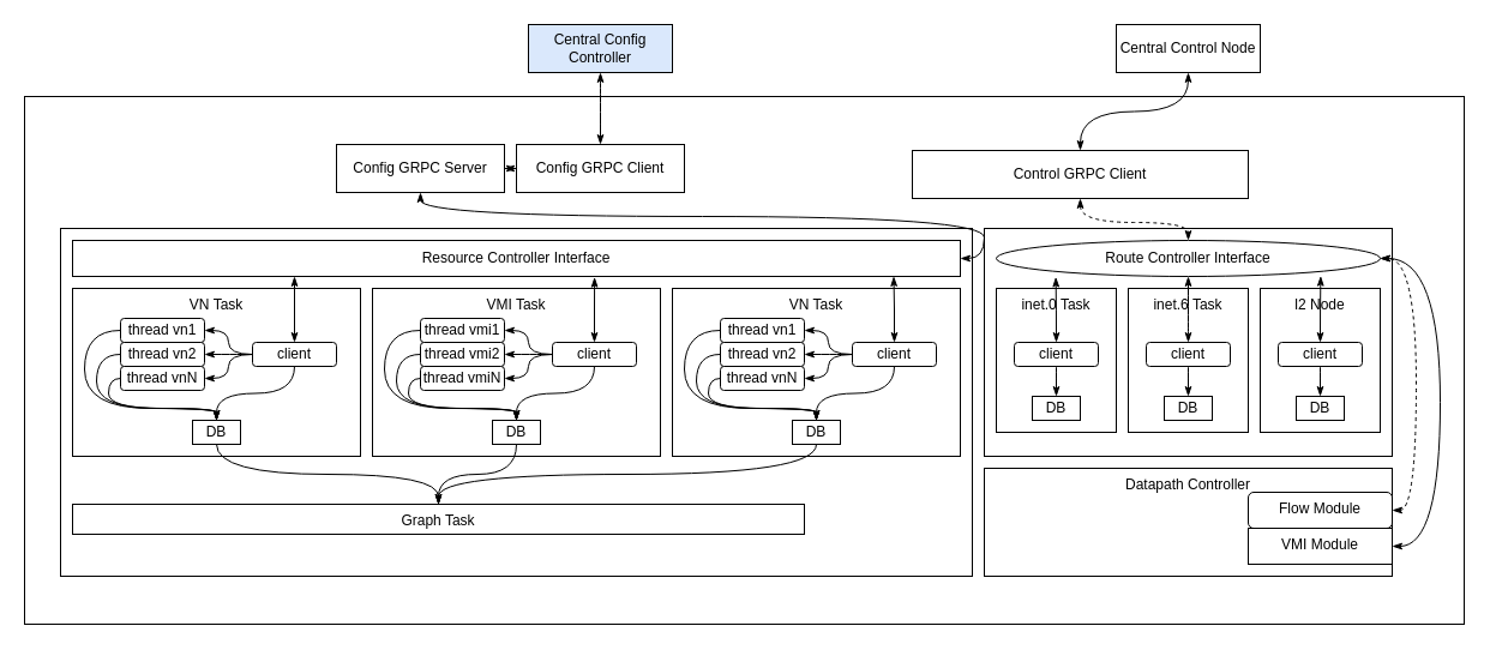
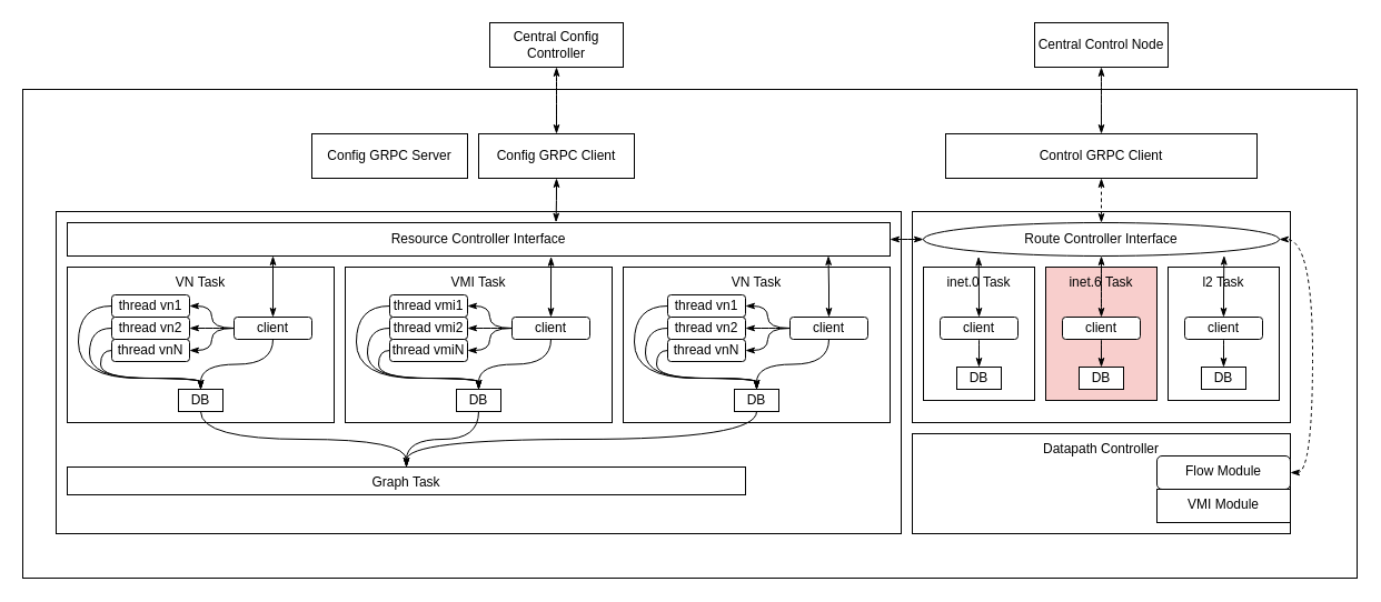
  <mxCell id="0" />
  <mxCell id="1" parent="0" />
  <mxCell id="2" value="" style="rounded=0;whiteSpace=wrap;html=1;" parent="1" vertex="1"><mxGeometry x="20" y="80" width="1200" height="440" as="geometry" /></mxCell>
  <mxCell id="3" value="Datapath Controller" style="rounded=0;whiteSpace=wrap;html=1;verticalAlign=top;" parent="1" vertex="1"><mxGeometry x="820" y="390" width="340" height="90" as="geometry" /></mxCell>
  <mxCell id="4" value="" style="rounded=0;whiteSpace=wrap;html=1;verticalAlign=top;" parent="1" vertex="1"><mxGeometry x="820" y="190" width="340" height="190" as="geometry" /></mxCell>
  <mxCell id="5" value="" style="rounded=0;whiteSpace=wrap;html=1;verticalAlign=top;" parent="1" vertex="1"><mxGeometry x="50" y="190" width="760" height="290" as="geometry" /></mxCell>
  <mxCell id="6" style="edgeStyle=orthogonalEdgeStyle;curved=1;rounded=0;orthogonalLoop=1;jettySize=auto;html=1;entryX=0.5;entryY=0;entryDx=0;entryDy=0;startArrow=classicThin;startFill=1;endArrow=classicThin;endFill=1;" parent="1" source="7" target="12" edge="1"><mxGeometry relative="1" as="geometry" /></mxCell>
- <mxCell id="7" value="Central Config Controller" style="rounded=0;whiteSpace=wrap;html=1;fillColor=#dae8fc;" parent="1" vertex="1"><mxGeometry x="440" y="20" width="120" height="40" as="geometry" /></mxCell>
+ <mxCell id="7" value="Central Config Controller" style="rounded=0;whiteSpace=wrap;html=1;" parent="1" vertex="1"><mxGeometry x="440" y="20" width="120" height="40" as="geometry" /></mxCell>
  <mxCell id="8" value="VN&amp;nbsp;Task" style="rounded=0;whiteSpace=wrap;html=1;verticalAlign=top;" parent="1" vertex="1"><mxGeometry x="60" y="240" width="240" height="140" as="geometry" /></mxCell>
  <mxCell id="9" style="edgeStyle=orthogonalEdgeStyle;curved=1;rounded=0;orthogonalLoop=1;jettySize=auto;html=1;startArrow=none;startFill=0;endArrow=classicThin;endFill=1;" parent="1" source="10" target="25" edge="1"><mxGeometry relative="1" as="geometry" /></mxCell>
  <mxCell id="10" value="DB" style="rounded=0;whiteSpace=wrap;html=1;" parent="1" vertex="1"><mxGeometry x="160" y="350" width="40" height="20" as="geometry" /></mxCell>
- <mxCell id="11" style="edgeStyle=orthogonalEdgeStyle;curved=1;rounded=0;orthogonalLoop=1;jettySize=auto;html=1;startArrow=classicThin;startFill=1;endArrow=classicThin;endFill=1;" parent="1" source="12" target="76" edge="1"><mxGeometry relative="1" as="geometry" /></mxCell>
+ <mxCell id="11" style="edgeStyle=orthogonalEdgeStyle;curved=1;rounded=0;orthogonalLoop=1;jettySize=auto;html=1;entryX=0.594;entryY=-0.011;entryDx=0;entryDy=0;entryPerimeter=0;startArrow=classicThin;startFill=1;endArrow=classicThin;endFill=1;" parent="1" source="12" target="70" edge="1"><mxGeometry relative="1" as="geometry" /></mxCell>
  <mxCell id="12" value="Config GRPC Client" style="rounded=0;whiteSpace=wrap;html=1;" parent="1" vertex="1"><mxGeometry x="430" y="120" width="140" height="40" as="geometry" /></mxCell>
  <mxCell id="13" style="edgeStyle=orthogonalEdgeStyle;curved=1;rounded=0;orthogonalLoop=1;jettySize=auto;html=1;exitX=0;exitY=0.5;exitDx=0;exitDy=0;entryX=0.5;entryY=0;entryDx=0;entryDy=0;startArrow=none;startFill=0;endArrow=classicThin;endFill=1;" parent="1" source="14" target="10" edge="1"><mxGeometry relative="1" as="geometry"><Array as="points"><mxPoint x="70" y="275" /><mxPoint x="70" y="340" /><mxPoint x="180" y="340" /></Array></mxGeometry></mxCell>
  <mxCell id="14" value="thread vn1" style="rounded=1;whiteSpace=wrap;html=1;" parent="1" vertex="1"><mxGeometry x="100" y="265" width="70" height="20" as="geometry" /></mxCell>
  <mxCell id="15" style="edgeStyle=orthogonalEdgeStyle;curved=1;rounded=0;orthogonalLoop=1;jettySize=auto;html=1;exitX=0;exitY=0.5;exitDx=0;exitDy=0;entryX=0.5;entryY=0;entryDx=0;entryDy=0;startArrow=none;startFill=0;endArrow=classicThin;endFill=1;" parent="1" source="16" target="10" edge="1"><mxGeometry relative="1" as="geometry"><Array as="points"><mxPoint x="80" y="295" /><mxPoint x="80" y="340" /><mxPoint x="180" y="340" /></Array></mxGeometry></mxCell>
  <mxCell id="16" value="thread vn2" style="rounded=1;whiteSpace=wrap;html=1;" parent="1" vertex="1"><mxGeometry x="100" y="285" width="70" height="20" as="geometry" /></mxCell>
  <mxCell id="17" style="edgeStyle=orthogonalEdgeStyle;curved=1;rounded=0;orthogonalLoop=1;jettySize=auto;html=1;entryX=0.5;entryY=0;entryDx=0;entryDy=0;startArrow=none;startFill=0;endArrow=classicThin;endFill=1;exitX=0;exitY=0.5;exitDx=0;exitDy=0;" parent="1" source="18" target="10" edge="1"><mxGeometry relative="1" as="geometry"><Array as="points"><mxPoint x="90" y="315" /><mxPoint x="90" y="340" /><mxPoint x="180" y="340" /></Array></mxGeometry></mxCell>
  <mxCell id="18" value="thread vnN" style="rounded=1;whiteSpace=wrap;html=1;" parent="1" vertex="1"><mxGeometry x="100" y="305" width="70" height="20" as="geometry" /></mxCell>
  <mxCell id="19" style="edgeStyle=orthogonalEdgeStyle;curved=1;rounded=0;orthogonalLoop=1;jettySize=auto;html=1;entryX=0.5;entryY=0;entryDx=0;entryDy=0;startArrow=none;startFill=0;endArrow=classicThin;endFill=1;exitX=0.5;exitY=1;exitDx=0;exitDy=0;" parent="1" source="24" target="10" edge="1"><mxGeometry relative="1" as="geometry" /></mxCell>
  <mxCell id="20" style="edgeStyle=orthogonalEdgeStyle;curved=1;rounded=0;orthogonalLoop=1;jettySize=auto;html=1;exitX=0;exitY=0.5;exitDx=0;exitDy=0;entryX=1;entryY=0.5;entryDx=0;entryDy=0;startArrow=none;startFill=0;endArrow=classicThin;endFill=1;" parent="1" source="24" target="14" edge="1"><mxGeometry relative="1" as="geometry" /></mxCell>
  <mxCell id="21" style="edgeStyle=orthogonalEdgeStyle;curved=1;rounded=0;orthogonalLoop=1;jettySize=auto;html=1;exitX=0;exitY=0.5;exitDx=0;exitDy=0;entryX=1;entryY=0.5;entryDx=0;entryDy=0;startArrow=none;startFill=0;endArrow=classicThin;endFill=1;" parent="1" source="24" target="16" edge="1"><mxGeometry relative="1" as="geometry" /></mxCell>
  <mxCell id="22" style="edgeStyle=orthogonalEdgeStyle;curved=1;rounded=0;orthogonalLoop=1;jettySize=auto;html=1;exitX=0;exitY=0.5;exitDx=0;exitDy=0;entryX=1;entryY=0.5;entryDx=0;entryDy=0;startArrow=none;startFill=0;endArrow=classicThin;endFill=1;" parent="1" source="24" target="18" edge="1"><mxGeometry relative="1" as="geometry" /></mxCell>
  <mxCell id="23" style="edgeStyle=orthogonalEdgeStyle;rounded=0;orthogonalLoop=1;jettySize=auto;html=1;exitX=0.5;exitY=0;exitDx=0;exitDy=0;entryX=0.25;entryY=1;entryDx=0;entryDy=0;startArrow=classicThin;startFill=1;endArrow=classicThin;endFill=1;" parent="1" source="24" target="70" edge="1"><mxGeometry relative="1" as="geometry" /></mxCell>
  <mxCell id="24" value="client" style="rounded=1;whiteSpace=wrap;html=1;" parent="1" vertex="1"><mxGeometry x="210" y="285" width="70" height="20" as="geometry" /></mxCell>
  <mxCell id="25" value="Graph Task" style="rounded=0;whiteSpace=wrap;html=1;verticalAlign=top;" parent="1" vertex="1"><mxGeometry x="60" y="420" width="610" height="25" as="geometry" /></mxCell>
  <mxCell id="26" value="VMI Task" style="rounded=0;whiteSpace=wrap;html=1;verticalAlign=top;" parent="1" vertex="1"><mxGeometry x="310" y="240" width="240" height="140" as="geometry" /></mxCell>
  <mxCell id="27" value="DB" style="rounded=0;whiteSpace=wrap;html=1;" parent="1" vertex="1"><mxGeometry x="410" y="350" width="40" height="20" as="geometry" /></mxCell>
  <mxCell id="28" style="edgeStyle=orthogonalEdgeStyle;curved=1;rounded=0;orthogonalLoop=1;jettySize=auto;html=1;exitX=0;exitY=0.5;exitDx=0;exitDy=0;entryX=0.5;entryY=0;entryDx=0;entryDy=0;startArrow=none;startFill=0;endArrow=classicThin;endFill=1;" parent="1" source="29" target="27" edge="1"><mxGeometry relative="1" as="geometry"><Array as="points"><mxPoint x="320" y="275" /><mxPoint x="320" y="340" /><mxPoint x="430" y="340" /></Array></mxGeometry></mxCell>
  <mxCell id="29" value="thread vmi1" style="rounded=1;whiteSpace=wrap;html=1;" parent="1" vertex="1"><mxGeometry x="350" y="265" width="70" height="20" as="geometry" /></mxCell>
  <mxCell id="30" style="edgeStyle=orthogonalEdgeStyle;curved=1;rounded=0;orthogonalLoop=1;jettySize=auto;html=1;exitX=0;exitY=0.5;exitDx=0;exitDy=0;entryX=0.5;entryY=0;entryDx=0;entryDy=0;startArrow=none;startFill=0;endArrow=classicThin;endFill=1;" parent="1" source="31" target="27" edge="1"><mxGeometry relative="1" as="geometry"><Array as="points"><mxPoint x="330" y="295" /><mxPoint x="330" y="340" /><mxPoint x="430" y="340" /></Array></mxGeometry></mxCell>
  <mxCell id="31" value="thread vmi2" style="rounded=1;whiteSpace=wrap;html=1;" parent="1" vertex="1"><mxGeometry x="350" y="285" width="70" height="20" as="geometry" /></mxCell>
  <mxCell id="32" style="edgeStyle=orthogonalEdgeStyle;curved=1;rounded=0;orthogonalLoop=1;jettySize=auto;html=1;entryX=0.5;entryY=0;entryDx=0;entryDy=0;startArrow=none;startFill=0;endArrow=classicThin;endFill=1;exitX=0;exitY=0.5;exitDx=0;exitDy=0;" parent="1" source="33" target="27" edge="1"><mxGeometry relative="1" as="geometry"><Array as="points"><mxPoint x="340" y="315" /><mxPoint x="340" y="340" /><mxPoint x="430" y="340" /></Array></mxGeometry></mxCell>
  <mxCell id="33" value="thread vmiN" style="rounded=1;whiteSpace=wrap;html=1;" parent="1" vertex="1"><mxGeometry x="350" y="305" width="70" height="20" as="geometry" /></mxCell>
  <mxCell id="34" style="edgeStyle=orthogonalEdgeStyle;curved=1;rounded=0;orthogonalLoop=1;jettySize=auto;html=1;entryX=0.5;entryY=0;entryDx=0;entryDy=0;startArrow=none;startFill=0;endArrow=classicThin;endFill=1;exitX=0.5;exitY=1;exitDx=0;exitDy=0;" parent="1" source="39" target="27" edge="1"><mxGeometry relative="1" as="geometry" /></mxCell>
  <mxCell id="35" style="edgeStyle=orthogonalEdgeStyle;curved=1;rounded=0;orthogonalLoop=1;jettySize=auto;html=1;exitX=0;exitY=0.5;exitDx=0;exitDy=0;entryX=1;entryY=0.5;entryDx=0;entryDy=0;startArrow=none;startFill=0;endArrow=classicThin;endFill=1;" parent="1" source="39" target="29" edge="1"><mxGeometry relative="1" as="geometry" /></mxCell>
  <mxCell id="36" style="edgeStyle=orthogonalEdgeStyle;curved=1;rounded=0;orthogonalLoop=1;jettySize=auto;html=1;exitX=0;exitY=0.5;exitDx=0;exitDy=0;entryX=1;entryY=0.5;entryDx=0;entryDy=0;startArrow=none;startFill=0;endArrow=classicThin;endFill=1;" parent="1" source="39" target="31" edge="1"><mxGeometry relative="1" as="geometry" /></mxCell>
  <mxCell id="37" style="edgeStyle=orthogonalEdgeStyle;curved=1;rounded=0;orthogonalLoop=1;jettySize=auto;html=1;exitX=0;exitY=0.5;exitDx=0;exitDy=0;entryX=1;entryY=0.5;entryDx=0;entryDy=0;startArrow=none;startFill=0;endArrow=classicThin;endFill=1;" parent="1" source="39" target="33" edge="1"><mxGeometry relative="1" as="geometry" /></mxCell>
  <mxCell id="38" style="edgeStyle=orthogonalEdgeStyle;rounded=0;orthogonalLoop=1;jettySize=auto;html=1;exitX=0.5;exitY=0;exitDx=0;exitDy=0;entryX=0.588;entryY=1.021;entryDx=0;entryDy=0;entryPerimeter=0;startArrow=classicThin;startFill=1;endArrow=classicThin;endFill=1;" parent="1" source="39" target="70" edge="1"><mxGeometry relative="1" as="geometry" /></mxCell>
  <mxCell id="39" value="client" style="rounded=1;whiteSpace=wrap;html=1;" parent="1" vertex="1"><mxGeometry x="460" y="285" width="70" height="20" as="geometry" /></mxCell>
  <mxCell id="40" value="VN Task" style="rounded=0;whiteSpace=wrap;html=1;verticalAlign=top;" parent="1" vertex="1"><mxGeometry x="560" y="240" width="240" height="140" as="geometry" /></mxCell>
  <mxCell id="41" value="DB" style="rounded=0;whiteSpace=wrap;html=1;" parent="1" vertex="1"><mxGeometry x="660" y="350" width="40" height="20" as="geometry" /></mxCell>
  <mxCell id="42" style="edgeStyle=orthogonalEdgeStyle;curved=1;rounded=0;orthogonalLoop=1;jettySize=auto;html=1;exitX=0;exitY=0.5;exitDx=0;exitDy=0;entryX=0.5;entryY=0;entryDx=0;entryDy=0;startArrow=none;startFill=0;endArrow=classicThin;endFill=1;" parent="1" source="43" target="41" edge="1"><mxGeometry relative="1" as="geometry"><Array as="points"><mxPoint x="570" y="275" /><mxPoint x="570" y="340" /><mxPoint x="680" y="340" /></Array></mxGeometry></mxCell>
  <mxCell id="43" value="thread vn1" style="rounded=1;whiteSpace=wrap;html=1;" parent="1" vertex="1"><mxGeometry x="600" y="265" width="70" height="20" as="geometry" /></mxCell>
  <mxCell id="44" style="edgeStyle=orthogonalEdgeStyle;curved=1;rounded=0;orthogonalLoop=1;jettySize=auto;html=1;exitX=0;exitY=0.5;exitDx=0;exitDy=0;entryX=0.5;entryY=0;entryDx=0;entryDy=0;startArrow=none;startFill=0;endArrow=classicThin;endFill=1;" parent="1" source="45" target="41" edge="1"><mxGeometry relative="1" as="geometry"><Array as="points"><mxPoint x="580" y="295" /><mxPoint x="580" y="340" /><mxPoint x="680" y="340" /></Array></mxGeometry></mxCell>
  <mxCell id="45" value="thread vn2" style="rounded=1;whiteSpace=wrap;html=1;" parent="1" vertex="1"><mxGeometry x="600" y="285" width="70" height="20" as="geometry" /></mxCell>
  <mxCell id="46" style="edgeStyle=orthogonalEdgeStyle;curved=1;rounded=0;orthogonalLoop=1;jettySize=auto;html=1;entryX=0.5;entryY=0;entryDx=0;entryDy=0;startArrow=none;startFill=0;endArrow=classicThin;endFill=1;exitX=0;exitY=0.5;exitDx=0;exitDy=0;" parent="1" source="47" target="41" edge="1"><mxGeometry relative="1" as="geometry"><Array as="points"><mxPoint x="590" y="315" /><mxPoint x="590" y="340" /><mxPoint x="680" y="340" /></Array></mxGeometry></mxCell>
  <mxCell id="47" value="thread vnN" style="rounded=1;whiteSpace=wrap;html=1;" parent="1" vertex="1"><mxGeometry x="600" y="305" width="70" height="20" as="geometry" /></mxCell>
  <mxCell id="48" style="edgeStyle=orthogonalEdgeStyle;curved=1;rounded=0;orthogonalLoop=1;jettySize=auto;html=1;entryX=0.5;entryY=0;entryDx=0;entryDy=0;startArrow=none;startFill=0;endArrow=classicThin;endFill=1;exitX=0.5;exitY=1;exitDx=0;exitDy=0;" parent="1" source="53" target="41" edge="1"><mxGeometry relative="1" as="geometry" /></mxCell>
  <mxCell id="49" style="edgeStyle=orthogonalEdgeStyle;curved=1;rounded=0;orthogonalLoop=1;jettySize=auto;html=1;exitX=0;exitY=0.5;exitDx=0;exitDy=0;entryX=1;entryY=0.5;entryDx=0;entryDy=0;startArrow=none;startFill=0;endArrow=classicThin;endFill=1;" parent="1" source="53" target="43" edge="1"><mxGeometry relative="1" as="geometry" /></mxCell>
  <mxCell id="50" style="edgeStyle=orthogonalEdgeStyle;curved=1;rounded=0;orthogonalLoop=1;jettySize=auto;html=1;exitX=0;exitY=0.5;exitDx=0;exitDy=0;entryX=1;entryY=0.5;entryDx=0;entryDy=0;startArrow=none;startFill=0;endArrow=classicThin;endFill=1;" parent="1" source="53" target="45" edge="1"><mxGeometry relative="1" as="geometry" /></mxCell>
  <mxCell id="51" style="edgeStyle=orthogonalEdgeStyle;curved=1;rounded=0;orthogonalLoop=1;jettySize=auto;html=1;exitX=0;exitY=0.5;exitDx=0;exitDy=0;entryX=1;entryY=0.5;entryDx=0;entryDy=0;startArrow=none;startFill=0;endArrow=classicThin;endFill=1;" parent="1" source="53" target="47" edge="1"><mxGeometry relative="1" as="geometry" /></mxCell>
  <mxCell id="52" style="rounded=0;orthogonalLoop=1;jettySize=auto;html=1;exitX=0.5;exitY=0;exitDx=0;exitDy=0;entryX=0.925;entryY=0.998;entryDx=0;entryDy=0;entryPerimeter=0;startArrow=classicThin;startFill=1;endArrow=classicThin;endFill=1;edgeStyle=orthogonalEdgeStyle;" parent="1" source="53" target="70" edge="1"><mxGeometry relative="1" as="geometry" /></mxCell>
  <mxCell id="53" value="client" style="rounded=1;whiteSpace=wrap;html=1;" parent="1" vertex="1"><mxGeometry x="710" y="285" width="70" height="20" as="geometry" /></mxCell>
  <mxCell id="54" value="inet.0 Task" style="rounded=0;whiteSpace=wrap;html=1;verticalAlign=top;" parent="1" vertex="1"><mxGeometry x="830" y="240" width="100" height="120" as="geometry" /></mxCell>
  <mxCell id="55" value="DB" style="rounded=0;whiteSpace=wrap;html=1;" parent="1" vertex="1"><mxGeometry x="860" y="330" width="40" height="20" as="geometry" /></mxCell>
  <mxCell id="56" style="edgeStyle=orthogonalEdgeStyle;curved=1;rounded=0;orthogonalLoop=1;jettySize=auto;html=1;entryX=0.5;entryY=0;entryDx=0;entryDy=0;startArrow=none;startFill=0;endArrow=classicThin;endFill=1;exitX=0.5;exitY=1;exitDx=0;exitDy=0;" parent="1" source="58" target="55" edge="1"><mxGeometry relative="1" as="geometry" /></mxCell>
  <mxCell id="57" style="edgeStyle=orthogonalEdgeStyle;curved=1;rounded=0;orthogonalLoop=1;jettySize=auto;html=1;exitX=0.5;exitY=0;exitDx=0;exitDy=0;entryX=0.155;entryY=1.017;entryDx=0;entryDy=0;entryPerimeter=0;startArrow=classicThin;startFill=1;endArrow=classicThin;endFill=1;" parent="1" source="58" target="73" edge="1"><mxGeometry relative="1" as="geometry" /></mxCell>
  <mxCell id="58" value="client" style="rounded=1;whiteSpace=wrap;html=1;" parent="1" vertex="1"><mxGeometry x="845" y="285" width="70" height="20" as="geometry" /></mxCell>
- <mxCell id="59" value="inet.6 Task" style="rounded=0;whiteSpace=wrap;html=1;verticalAlign=top;" parent="1" vertex="1"><mxGeometry x="940" y="240" width="100" height="120" as="geometry" /></mxCell>
+ <mxCell id="59" value="inet.6 Task" style="rounded=0;whiteSpace=wrap;html=1;verticalAlign=top;fillColor=#f8cecc;" parent="1" vertex="1"><mxGeometry x="940" y="240" width="100" height="120" as="geometry" /></mxCell>
  <mxCell id="60" value="DB" style="rounded=0;whiteSpace=wrap;html=1;" parent="1" vertex="1"><mxGeometry x="970" y="330" width="40" height="20" as="geometry" /></mxCell>
  <mxCell id="61" style="edgeStyle=orthogonalEdgeStyle;curved=1;rounded=0;orthogonalLoop=1;jettySize=auto;html=1;entryX=0.5;entryY=0;entryDx=0;entryDy=0;startArrow=none;startFill=0;endArrow=classicThin;endFill=1;exitX=0.5;exitY=1;exitDx=0;exitDy=0;" parent="1" source="63" target="60" edge="1"><mxGeometry relative="1" as="geometry" /></mxCell>
  <mxCell id="62" style="edgeStyle=orthogonalEdgeStyle;curved=1;rounded=0;orthogonalLoop=1;jettySize=auto;html=1;exitX=0.5;exitY=0;exitDx=0;exitDy=0;entryX=0.5;entryY=1;entryDx=0;entryDy=0;startArrow=classicThin;startFill=1;endArrow=classicThin;endFill=1;" parent="1" source="63" target="73" edge="1"><mxGeometry relative="1" as="geometry" /></mxCell>
  <mxCell id="63" value="client" style="rounded=1;whiteSpace=wrap;html=1;" parent="1" vertex="1"><mxGeometry x="955" y="285" width="70" height="20" as="geometry" /></mxCell>
- <mxCell id="64" value="l2 Node" style="rounded=0;whiteSpace=wrap;html=1;verticalAlign=top;" parent="1" vertex="1"><mxGeometry x="1050" y="240" width="100" height="120" as="geometry" /></mxCell>
+ <mxCell id="64" value="l2 Task" style="rounded=0;whiteSpace=wrap;html=1;verticalAlign=top;" parent="1" vertex="1"><mxGeometry x="1050" y="240" width="100" height="120" as="geometry" /></mxCell>
  <mxCell id="65" value="DB" style="rounded=0;whiteSpace=wrap;html=1;" parent="1" vertex="1"><mxGeometry x="1080" y="330" width="40" height="20" as="geometry" /></mxCell>
  <mxCell id="66" style="edgeStyle=orthogonalEdgeStyle;curved=1;rounded=0;orthogonalLoop=1;jettySize=auto;html=1;entryX=0.5;entryY=0;entryDx=0;entryDy=0;startArrow=none;startFill=0;endArrow=classicThin;endFill=1;exitX=0.5;exitY=1;exitDx=0;exitDy=0;" parent="1" source="68" target="65" edge="1"><mxGeometry relative="1" as="geometry" /></mxCell>
  <mxCell id="67" style="edgeStyle=orthogonalEdgeStyle;curved=1;rounded=0;orthogonalLoop=1;jettySize=auto;html=1;exitX=0.5;exitY=0;exitDx=0;exitDy=0;entryX=0.845;entryY=0.989;entryDx=0;entryDy=0;entryPerimeter=0;startArrow=classicThin;startFill=1;endArrow=classicThin;endFill=1;" parent="1" source="68" target="73" edge="1"><mxGeometry relative="1" as="geometry" /></mxCell>
  <mxCell id="68" value="client" style="rounded=1;whiteSpace=wrap;html=1;" parent="1" vertex="1"><mxGeometry x="1065" y="285" width="70" height="20" as="geometry" /></mxCell>
- <mxCell id="69" style="edgeStyle=orthogonalEdgeStyle;curved=1;rounded=0;orthogonalLoop=1;jettySize=auto;html=1;exitX=1;exitY=0.5;exitDx=0;exitDy=0;startArrow=classicThin;startFill=1;endArrow=classicThin;endFill=1;" parent="1" source="70" target="76" edge="1"><mxGeometry relative="1" as="geometry" /></mxCell>
+ <mxCell id="69" style="edgeStyle=orthogonalEdgeStyle;curved=1;rounded=0;orthogonalLoop=1;jettySize=auto;html=1;exitX=1;exitY=0.5;exitDx=0;exitDy=0;entryX=0;entryY=0.5;entryDx=0;entryDy=0;startArrow=classicThin;startFill=1;endArrow=classicThin;endFill=1;" parent="1" source="70" target="73" edge="1"><mxGeometry relative="1" as="geometry" /></mxCell>
  <mxCell id="70" value="&lt;span&gt;Resource Controller Interface&lt;/span&gt;" style="rounded=0;whiteSpace=wrap;html=1;" parent="1" vertex="1"><mxGeometry x="60" y="200" width="740" height="30" as="geometry" /></mxCell>
  <mxCell id="71" style="edgeStyle=orthogonalEdgeStyle;curved=1;rounded=0;orthogonalLoop=1;jettySize=auto;html=1;entryX=0.5;entryY=0;entryDx=0;entryDy=0;startArrow=none;startFill=0;endArrow=classicThin;endFill=1;exitX=0.5;exitY=1;exitDx=0;exitDy=0;" parent="1" source="27" target="25" edge="1"><mxGeometry relative="1" as="geometry" /></mxCell>
  <mxCell id="72" style="edgeStyle=orthogonalEdgeStyle;curved=1;rounded=0;orthogonalLoop=1;jettySize=auto;html=1;entryX=0.5;entryY=0;entryDx=0;entryDy=0;startArrow=none;startFill=0;endArrow=classicThin;endFill=1;exitX=0.5;exitY=1;exitDx=0;exitDy=0;" parent="1" source="41" target="25" edge="1"><mxGeometry relative="1" as="geometry" /></mxCell>
  <mxCell id="73" value="Route Controller Interface" style="ellipse;whiteSpace=wrap;html=1;" parent="1" vertex="1"><mxGeometry x="830" y="200" width="320" height="30" as="geometry" /></mxCell>
  <mxCell id="74" style="edgeStyle=orthogonalEdgeStyle;curved=1;rounded=0;orthogonalLoop=1;jettySize=auto;html=1;startArrow=classicThin;startFill=1;endArrow=classicThin;endFill=1;dashed=1;" parent="1" source="75" target="73" edge="1"><mxGeometry relative="1" as="geometry" /></mxCell>
- <mxCell id="75" value="Control GRPC Client" style="rounded=0;whiteSpace=wrap;html=1;" parent="1" vertex="1"><mxGeometry x="760" y="125" width="280" height="40" as="geometry" /></mxCell>
+ <mxCell id="75" value="Control GRPC Client" style="rounded=0;whiteSpace=wrap;html=1;" parent="1" vertex="1"><mxGeometry x="850" y="120" width="280" height="40" as="geometry" /></mxCell>
  <mxCell id="76" value="Config GRPC Server" style="rounded=0;whiteSpace=wrap;html=1;" parent="1" vertex="1"><mxGeometry x="280" y="120" width="140" height="40" as="geometry" /></mxCell>
  <mxCell id="77" style="edgeStyle=orthogonalEdgeStyle;curved=1;rounded=0;orthogonalLoop=1;jettySize=auto;html=1;startArrow=classicThin;startFill=1;endArrow=classicThin;endFill=1;" parent="1" source="78" target="75" edge="1"><mxGeometry relative="1" as="geometry" /></mxCell>
  <mxCell id="78" value="Central Control Node" style="rounded=0;whiteSpace=wrap;html=1;" parent="1" vertex="1"><mxGeometry x="930" y="20" width="120" height="40" as="geometry" /></mxCell>
  <mxCell id="79" style="edgeStyle=orthogonalEdgeStyle;rounded=0;orthogonalLoop=1;jettySize=auto;html=1;exitX=1;exitY=0.5;exitDx=0;exitDy=0;startArrow=classicThin;startFill=1;endArrow=classicThin;endFill=1;curved=1;entryX=1;entryY=0.5;entryDx=0;entryDy=0;dashed=1;" parent="1" source="80" target="73" edge="1"><mxGeometry relative="1" as="geometry"><mxPoint x="1250" y="340" as="targetPoint" /><Array as="points"><mxPoint x="1180" y="425" /><mxPoint x="1180" y="215" /></Array></mxGeometry></mxCell>
  <mxCell id="80" value="Flow Module" style="whiteSpace=wrap;html=1;verticalAlign=top;rounded=1;" parent="1" vertex="1"><mxGeometry x="1040" y="410" width="120" height="30" as="geometry" /></mxCell>
- <mxCell id="81" style="edgeStyle=orthogonalEdgeStyle;curved=1;rounded=0;orthogonalLoop=1;jettySize=auto;html=1;exitX=1;exitY=0.5;exitDx=0;exitDy=0;entryX=1;entryY=0.5;entryDx=0;entryDy=0;startArrow=classicThin;startFill=1;endArrow=classicThin;endFill=1;" parent="1" source="82" target="73" edge="1"><mxGeometry relative="1" as="geometry"><Array as="points"><mxPoint x="1200" y="455" /><mxPoint x="1200" y="215" /></Array></mxGeometry></mxCell>
  <mxCell id="82" value="VMI Module" style="rounded=0;whiteSpace=wrap;html=1;verticalAlign=top;" parent="1" vertex="1"><mxGeometry x="1040" y="440" width="120" height="30" as="geometry" /></mxCell>
